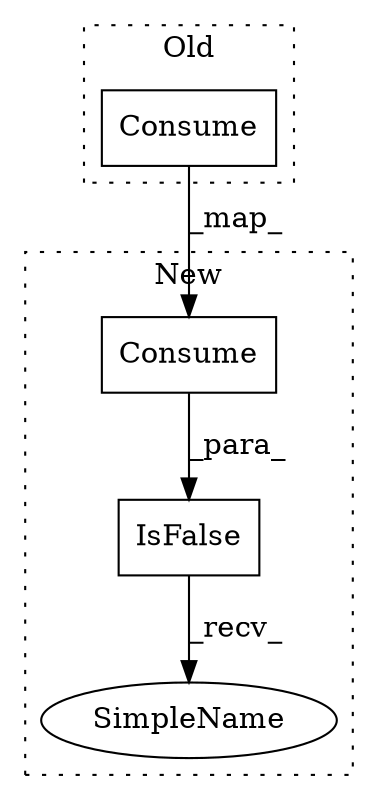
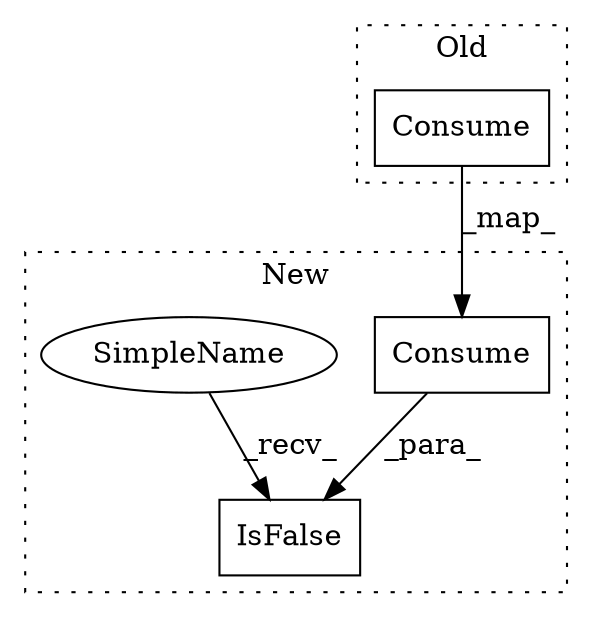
  digraph {
    node [a=32 l="8,1" shape=box]
    n1 [label=Consume s="3552,3575"]
    n2 [label=IsFalse s="3536,3576"]
    n3 [a=42 l=6 label=SimpleName s=3529 shape=ellipse]
    n4 [label=Consume s="3522,3545"]
    subgraph cluster_1 {
      label=New
      style=dotted
      n1
      n2
      n3
    }
    subgraph cluster_2 {
      label=Old
      style=dotted
      n4
    }
    n1 -> n2 [label=_para_]
-   n2 -> n3 [label=_recv_]
+   n3 -> n2 [label=_recv_]
    n4 -> n1 [label=_map_]
  }
